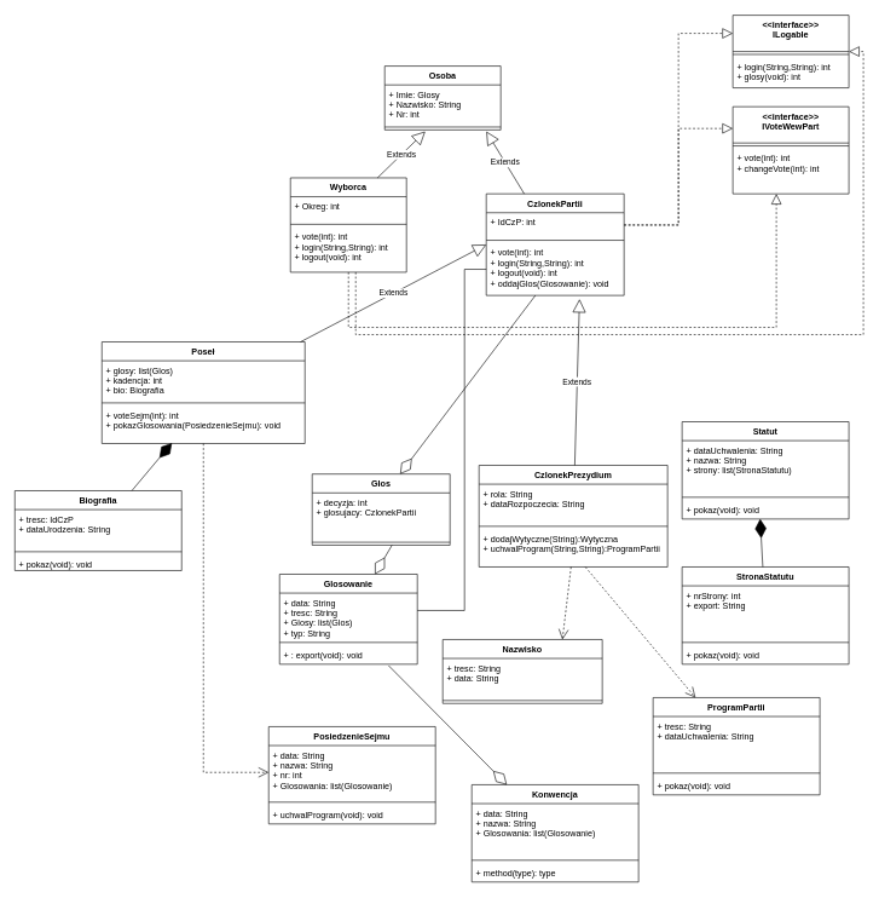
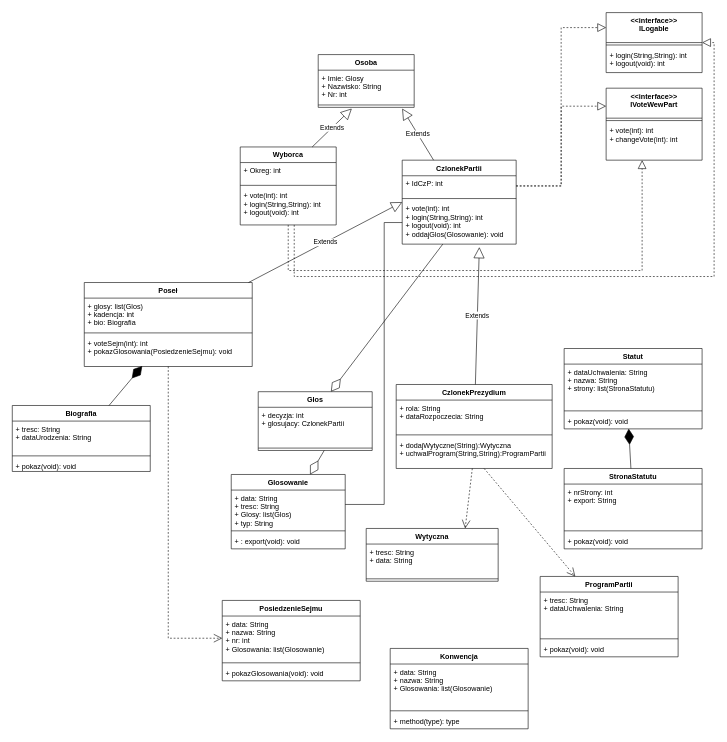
  <mxCell id="0" />
  <mxCell id="1" parent="0" />
  <mxCell id="2" value="CzlonekPartii" style="swimlane;fontStyle=1;align=center;verticalAlign=top;childLayout=stackLayout;horizontal=1;startSize=26;horizontalStack=0;resizeParent=1;resizeParentMax=0;resizeLast=0;collapsible=1;marginBottom=0;" vertex="1" parent="1"><mxGeometry x="670" y="266" width="190" height="140" as="geometry" /></mxCell>
  <mxCell id="3" value="+ IdCzP: int" style="text;strokeColor=none;fillColor=none;align=left;verticalAlign=top;spacingLeft=4;spacingRight=4;overflow=hidden;rotatable=0;points=[[0,0.5],[1,0.5]];portConstraint=eastwest;" vertex="1" parent="2"><mxGeometry y="26" width="190" height="34" as="geometry" /></mxCell>
  <mxCell id="4" value="" style="line;strokeWidth=1;fillColor=none;align=left;verticalAlign=middle;spacingTop=-1;spacingLeft=3;spacingRight=3;rotatable=0;labelPosition=right;points=[];portConstraint=eastwest;" vertex="1" parent="2"><mxGeometry y="60" width="190" height="8" as="geometry" /></mxCell>
  <mxCell id="5" value="+ vote(int): int&#10;+ login(String,String): int&#10;+ logout(void): int&#10;+ oddajGlos(Glosowanie): void" style="text;strokeColor=none;fillColor=none;align=left;verticalAlign=top;spacingLeft=4;spacingRight=4;overflow=hidden;rotatable=0;points=[[0,0.5],[1,0.5]];portConstraint=eastwest;" vertex="1" parent="2"><mxGeometry y="68" width="190" height="72" as="geometry" /></mxCell>
  <mxCell id="6" value="&lt;&lt;interface&gt;&gt;&#10;ILogable" style="swimlane;fontStyle=1;align=center;verticalAlign=top;childLayout=stackLayout;horizontal=1;startSize=50;horizontalStack=0;resizeParent=1;resizeParentMax=0;resizeLast=0;collapsible=1;marginBottom=0;" vertex="1" parent="1"><mxGeometry x="1010" y="20" width="160" height="100" as="geometry" /></mxCell>
  <mxCell id="7" value="" style="line;strokeWidth=1;fillColor=none;align=left;verticalAlign=middle;spacingTop=-1;spacingLeft=3;spacingRight=3;rotatable=0;labelPosition=right;points=[];portConstraint=eastwest;" vertex="1" parent="6"><mxGeometry y="50" width="160" height="8" as="geometry" /></mxCell>
- <mxCell id="8" value="+ login(String,String): int&#10;+ glosy(void): int" style="text;strokeColor=none;fillColor=none;align=left;verticalAlign=top;spacingLeft=4;spacingRight=4;overflow=hidden;rotatable=0;points=[[0,0.5],[1,0.5]];portConstraint=eastwest;" vertex="1" parent="6"><mxGeometry y="58" width="160" height="42" as="geometry" /></mxCell>
+ <mxCell id="8" value="+ login(String,String): int&#10;+ logout(void): int" style="text;strokeColor=none;fillColor=none;align=left;verticalAlign=top;spacingLeft=4;spacingRight=4;overflow=hidden;rotatable=0;points=[[0,0.5],[1,0.5]];portConstraint=eastwest;" vertex="1" parent="6"><mxGeometry y="58" width="160" height="42" as="geometry" /></mxCell>
  <mxCell id="9" value="&lt;&lt;interface&gt;&gt;&#10;IVoteWewPart" style="swimlane;fontStyle=1;align=center;verticalAlign=top;childLayout=stackLayout;horizontal=1;startSize=50;horizontalStack=0;resizeParent=1;resizeParentMax=0;resizeLast=0;collapsible=1;marginBottom=0;" vertex="1" parent="1"><mxGeometry x="1010" y="146" width="160" height="120" as="geometry" /></mxCell>
  <mxCell id="10" value="" style="line;strokeWidth=1;fillColor=none;align=left;verticalAlign=middle;spacingTop=-1;spacingLeft=3;spacingRight=3;rotatable=0;labelPosition=right;points=[];portConstraint=eastwest;" vertex="1" parent="9"><mxGeometry y="50" width="160" height="8" as="geometry" /></mxCell>
  <mxCell id="11" value="+ vote(int): int&#10;+ changeVote(int): int" style="text;strokeColor=none;fillColor=none;align=left;verticalAlign=top;spacingLeft=4;spacingRight=4;overflow=hidden;rotatable=0;points=[[0,0.5],[1,0.5]];portConstraint=eastwest;" vertex="1" parent="9"><mxGeometry y="58" width="160" height="62" as="geometry" /></mxCell>
  <mxCell id="12" value="Wyborca" style="swimlane;fontStyle=1;align=center;verticalAlign=top;childLayout=stackLayout;horizontal=1;startSize=26;horizontalStack=0;resizeParent=1;resizeParentMax=0;resizeLast=0;collapsible=1;marginBottom=0;" vertex="1" parent="1"><mxGeometry x="400" y="244" width="160" height="130" as="geometry" /></mxCell>
  <mxCell id="13" value="+ Okreg: int" style="text;strokeColor=none;fillColor=none;align=left;verticalAlign=top;spacingLeft=4;spacingRight=4;overflow=hidden;rotatable=0;points=[[0,0.5],[1,0.5]];portConstraint=eastwest;" vertex="1" parent="12"><mxGeometry y="26" width="160" height="34" as="geometry" /></mxCell>
  <mxCell id="14" value="" style="line;strokeWidth=1;fillColor=none;align=left;verticalAlign=middle;spacingTop=-1;spacingLeft=3;spacingRight=3;rotatable=0;labelPosition=right;points=[];portConstraint=eastwest;" vertex="1" parent="12"><mxGeometry y="60" width="160" height="8" as="geometry" /></mxCell>
  <mxCell id="15" value="+ vote(int): int&#10;+ login(String,String): int&#10;+ logout(void): int" style="text;strokeColor=none;fillColor=none;align=left;verticalAlign=top;spacingLeft=4;spacingRight=4;overflow=hidden;rotatable=0;points=[[0,0.5],[1,0.5]];portConstraint=eastwest;" vertex="1" parent="12"><mxGeometry y="68" width="160" height="62" as="geometry" /></mxCell>
  <mxCell id="16" value="Osoba" style="swimlane;fontStyle=1;align=center;verticalAlign=top;childLayout=stackLayout;horizontal=1;startSize=26;horizontalStack=0;resizeParent=1;resizeParentMax=0;resizeLast=0;collapsible=1;marginBottom=0;" vertex="1" parent="1"><mxGeometry x="530" y="90" width="160" height="88" as="geometry" /></mxCell>
  <mxCell id="17" value="+ Imie: Glosy&#10;+ Nazwisko: String&#10;+ Nr: int" style="text;strokeColor=none;fillColor=none;align=left;verticalAlign=top;spacingLeft=4;spacingRight=4;overflow=hidden;rotatable=0;points=[[0,0.5],[1,0.5]];portConstraint=eastwest;" vertex="1" parent="16"><mxGeometry y="26" width="160" height="54" as="geometry" /></mxCell>
  <mxCell id="18" value="" style="line;strokeWidth=1;fillColor=none;align=left;verticalAlign=middle;spacingTop=-1;spacingLeft=3;spacingRight=3;rotatable=0;labelPosition=right;points=[];portConstraint=eastwest;" vertex="1" parent="16"><mxGeometry y="80" width="160" height="8" as="geometry" /></mxCell>
  <mxCell id="19" value="" style="endArrow=block;dashed=1;endFill=0;endSize=12;html=1;rounded=0;edgeStyle=orthogonalEdgeStyle;entryX=0;entryY=0.25;entryDx=0;entryDy=0;" edge="1" parent="1" source="3" target="6"><mxGeometry width="160" relative="1" as="geometry"><mxPoint x="640" y="370" as="sourcePoint" /><mxPoint x="940" y="330" as="targetPoint" /></mxGeometry></mxCell>
  <mxCell id="20" value="" style="endArrow=block;dashed=1;endFill=0;endSize=12;html=1;rounded=0;edgeStyle=orthogonalEdgeStyle;entryX=0;entryY=0.25;entryDx=0;entryDy=0;" edge="1" parent="1" source="3" target="9"><mxGeometry width="160" relative="1" as="geometry"><mxPoint x="640" y="370" as="sourcePoint" /><mxPoint x="800" y="370" as="targetPoint" /></mxGeometry></mxCell>
  <mxCell id="21" value="" style="endArrow=block;dashed=1;endFill=0;endSize=12;html=1;rounded=0;edgeStyle=orthogonalEdgeStyle;" edge="1" parent="1" source="15" target="11"><mxGeometry width="160" relative="1" as="geometry"><mxPoint x="840" y="319" as="sourcePoint" /><mxPoint x="1070" y="280" as="targetPoint" /><Array as="points"><mxPoint x="480" y="450" /><mxPoint x="1070" y="450" /></Array></mxGeometry></mxCell>
  <mxCell id="22" value="" style="endArrow=block;dashed=1;endFill=0;endSize=12;html=1;rounded=0;edgeStyle=orthogonalEdgeStyle;" edge="1" parent="1" source="15" target="6"><mxGeometry width="160" relative="1" as="geometry"><mxPoint x="490" y="384" as="sourcePoint" /><mxPoint x="1190" y="70" as="targetPoint" /><Array as="points"><mxPoint x="490" y="460" /><mxPoint x="1190" y="460" /><mxPoint x="1190" y="70" /></Array></mxGeometry></mxCell>
  <mxCell id="23" value="Extends" style="endArrow=block;endSize=16;endFill=0;html=1;rounded=0;exitX=0.75;exitY=0;exitDx=0;exitDy=0;" edge="1" parent="1" source="12"><mxGeometry width="160" relative="1" as="geometry"><mxPoint x="640" y="370" as="sourcePoint" /><mxPoint x="586" y="180" as="targetPoint" /></mxGeometry></mxCell>
  <mxCell id="24" value="Extends" style="endArrow=block;endSize=16;endFill=0;html=1;rounded=0;" edge="1" parent="1" source="2"><mxGeometry width="160" relative="1" as="geometry"><mxPoint x="530" y="254" as="sourcePoint" /><mxPoint x="670" y="180" as="targetPoint" /></mxGeometry></mxCell>
  <mxCell id="25" value="Poseł" style="swimlane;fontStyle=1;align=center;verticalAlign=top;childLayout=stackLayout;horizontal=1;startSize=26;horizontalStack=0;resizeParent=1;resizeParentMax=0;resizeLast=0;collapsible=1;marginBottom=0;" vertex="1" parent="1"><mxGeometry x="140" y="470" width="280" height="140" as="geometry" /></mxCell>
  <mxCell id="26" value="+ glosy: list(Glos)&#10;+ kadencja: int&#10;+ bio: Biografia" style="text;strokeColor=none;fillColor=none;align=left;verticalAlign=top;spacingLeft=4;spacingRight=4;overflow=hidden;rotatable=0;points=[[0,0.5],[1,0.5]];portConstraint=eastwest;" vertex="1" parent="25"><mxGeometry y="26" width="280" height="54" as="geometry" /></mxCell>
  <mxCell id="27" value="" style="line;strokeWidth=1;fillColor=none;align=left;verticalAlign=middle;spacingTop=-1;spacingLeft=3;spacingRight=3;rotatable=0;labelPosition=right;points=[];portConstraint=eastwest;" vertex="1" parent="25"><mxGeometry y="80" width="280" height="8" as="geometry" /></mxCell>
  <mxCell id="28" value="+ voteSejm(int): int&#10;+ pokazGlosowania(PosiedzenieSejmu): void" style="text;strokeColor=none;fillColor=none;align=left;verticalAlign=top;spacingLeft=4;spacingRight=4;overflow=hidden;rotatable=0;points=[[0,0.5],[1,0.5]];portConstraint=eastwest;" vertex="1" parent="25"><mxGeometry y="88" width="280" height="52" as="geometry" /></mxCell>
  <mxCell id="29" value="Konwencja" style="swimlane;fontStyle=1;align=center;verticalAlign=top;childLayout=stackLayout;horizontal=1;startSize=26;horizontalStack=0;resizeParent=1;resizeParentMax=0;resizeLast=0;collapsible=1;marginBottom=0;" vertex="1" parent="1"><mxGeometry x="650" y="1080" width="230" height="134" as="geometry" /></mxCell>
  <mxCell id="30" value="+ data: String&#10;+ nazwa: String&#10;+ Glosowania: list(Glosowanie)&#10;" style="text;strokeColor=none;fillColor=none;align=left;verticalAlign=top;spacingLeft=4;spacingRight=4;overflow=hidden;rotatable=0;points=[[0,0.5],[1,0.5]];portConstraint=eastwest;" vertex="1" parent="29"><mxGeometry y="26" width="230" height="74" as="geometry" /></mxCell>
  <mxCell id="31" value="" style="line;strokeWidth=1;fillColor=none;align=left;verticalAlign=middle;spacingTop=-1;spacingLeft=3;spacingRight=3;rotatable=0;labelPosition=right;points=[];portConstraint=eastwest;" vertex="1" parent="29"><mxGeometry y="100" width="230" height="8" as="geometry" /></mxCell>
  <mxCell id="32" value="+ method(type): type" style="text;strokeColor=none;fillColor=none;align=left;verticalAlign=top;spacingLeft=4;spacingRight=4;overflow=hidden;rotatable=0;points=[[0,0.5],[1,0.5]];portConstraint=eastwest;" vertex="1" parent="29"><mxGeometry y="108" width="230" height="26" as="geometry" /></mxCell>
  <mxCell id="33" value="Glos" style="swimlane;fontStyle=1;align=center;verticalAlign=top;childLayout=stackLayout;horizontal=1;startSize=26;horizontalStack=0;resizeParent=1;resizeParentMax=0;resizeLast=0;collapsible=1;marginBottom=0;" vertex="1" parent="1"><mxGeometry x="430" y="652" width="190" height="98" as="geometry" /></mxCell>
  <mxCell id="34" value="+ decyzja: int&#10;+ glosujacy: CzlonekPartii" style="text;strokeColor=none;fillColor=none;align=left;verticalAlign=top;spacingLeft=4;spacingRight=4;overflow=hidden;rotatable=0;points=[[0,0.5],[1,0.5]];portConstraint=eastwest;" vertex="1" parent="33"><mxGeometry y="26" width="190" height="64" as="geometry" /></mxCell>
  <mxCell id="35" value="" style="line;strokeWidth=1;fillColor=none;align=left;verticalAlign=middle;spacingTop=-1;spacingLeft=3;spacingRight=3;rotatable=0;labelPosition=right;points=[];portConstraint=eastwest;" vertex="1" parent="33"><mxGeometry y="90" width="190" height="8" as="geometry" /></mxCell>
  <mxCell id="36" value="Extends" style="endArrow=block;endSize=16;endFill=0;html=1;rounded=0;" edge="1" parent="1" source="25"><mxGeometry width="160" relative="1" as="geometry"><mxPoint x="530" y="254" as="sourcePoint" /><mxPoint x="670" y="336" as="targetPoint" /></mxGeometry></mxCell>
  <mxCell id="37" value="Glosowanie" style="swimlane;fontStyle=1;align=center;verticalAlign=top;childLayout=stackLayout;horizontal=1;startSize=26;horizontalStack=0;resizeParent=1;resizeParentMax=0;resizeLast=0;collapsible=1;marginBottom=0;" vertex="1" parent="1"><mxGeometry x="385" y="790" width="190" height="124" as="geometry" /></mxCell>
  <mxCell id="38" value="+ data: String&#10;+ tresc: String&#10;+ Glosy: list(Glos)&#10;+ typ: String" style="text;strokeColor=none;fillColor=none;align=left;verticalAlign=top;spacingLeft=4;spacingRight=4;overflow=hidden;rotatable=0;points=[[0,0.5],[1,0.5]];portConstraint=eastwest;" vertex="1" parent="37"><mxGeometry y="26" width="190" height="64" as="geometry" /></mxCell>
  <mxCell id="39" value="" style="line;strokeWidth=1;fillColor=none;align=left;verticalAlign=middle;spacingTop=-1;spacingLeft=3;spacingRight=3;rotatable=0;labelPosition=right;points=[];portConstraint=eastwest;" vertex="1" parent="37"><mxGeometry y="90" width="190" height="8" as="geometry" /></mxCell>
  <mxCell id="40" value="+ : export(void): void" style="text;strokeColor=none;fillColor=none;align=left;verticalAlign=top;spacingLeft=4;spacingRight=4;overflow=hidden;rotatable=0;points=[[0,0.5],[1,0.5]];portConstraint=eastwest;" vertex="1" parent="37"><mxGeometry y="98" width="190" height="26" as="geometry" /></mxCell>
  <mxCell id="41" value="" style="endArrow=diamondThin;endFill=0;endSize=24;html=1;rounded=0;" edge="1" parent="1" target="37"><mxGeometry width="160" relative="1" as="geometry"><mxPoint x="540" y="750" as="sourcePoint" /><mxPoint x="500" y="810" as="targetPoint" /></mxGeometry></mxCell>
  <mxCell id="42" value="PosiedzenieSejmu" style="swimlane;fontStyle=1;align=center;verticalAlign=top;childLayout=stackLayout;horizontal=1;startSize=26;horizontalStack=0;resizeParent=1;resizeParentMax=0;resizeLast=0;collapsible=1;marginBottom=0;" vertex="1" parent="1"><mxGeometry x="370" y="1000" width="230" height="134" as="geometry" /></mxCell>
  <mxCell id="43" value="+ data: String&#10;+ nazwa: String&#10;+ nr: int&#10;+ Glosowania: list(Glosowanie)&#10;" style="text;strokeColor=none;fillColor=none;align=left;verticalAlign=top;spacingLeft=4;spacingRight=4;overflow=hidden;rotatable=0;points=[[0,0.5],[1,0.5]];portConstraint=eastwest;" vertex="1" parent="42"><mxGeometry y="26" width="230" height="74" as="geometry" /></mxCell>
  <mxCell id="44" value="" style="line;strokeWidth=1;fillColor=none;align=left;verticalAlign=middle;spacingTop=-1;spacingLeft=3;spacingRight=3;rotatable=0;labelPosition=right;points=[];portConstraint=eastwest;" vertex="1" parent="42"><mxGeometry y="100" width="230" height="8" as="geometry" /></mxCell>
- <mxCell id="45" value="+ uchwalProgram(void): void" style="text;strokeColor=none;fillColor=none;align=left;verticalAlign=top;spacingLeft=4;spacingRight=4;overflow=hidden;rotatable=0;points=[[0,0.5],[1,0.5]];portConstraint=eastwest;" vertex="1" parent="42"><mxGeometry y="108" width="230" height="26" as="geometry" /></mxCell>
+ <mxCell id="45" value="+ pokazGlosowania(void): void" style="text;strokeColor=none;fillColor=none;align=left;verticalAlign=top;spacingLeft=4;spacingRight=4;overflow=hidden;rotatable=0;points=[[0,0.5],[1,0.5]];portConstraint=eastwest;" vertex="1" parent="42"><mxGeometry y="108" width="230" height="26" as="geometry" /></mxCell>
  <mxCell id="46" value="" style="endArrow=open;endSize=12;dashed=1;html=1;rounded=0;edgeStyle=orthogonalEdgeStyle;" edge="1" parent="1" source="28" target="43"><mxGeometry x="-0.043" y="20" width="160" relative="1" as="geometry"><mxPoint x="640" y="730" as="sourcePoint" /><mxPoint x="800" y="730" as="targetPoint" /><Array as="points"><mxPoint x="280" y="1063" /></Array><mxPoint as="offset" /></mxGeometry></mxCell>
- <mxCell id="47" value="" style="endArrow=diamondThin;endFill=0;endSize=24;html=1;rounded=0;exitX=0.791;exitY=1.07;exitDx=0;exitDy=0;exitPerimeter=0;" edge="1" parent="1" source="40" target="29"><mxGeometry width="160" relative="1" as="geometry"><mxPoint x="562.5" y="827" as="sourcePoint" /><mxPoint x="770" y="805.124" as="targetPoint" /></mxGeometry></mxCell>
  <mxCell id="48" value="" style="endArrow=diamondThin;endFill=0;endSize=24;html=1;rounded=0;entryX=0.638;entryY=-0.001;entryDx=0;entryDy=0;entryPerimeter=0;" edge="1" parent="1" source="5" target="33"><mxGeometry width="160" relative="1" as="geometry"><mxPoint x="570" y="510" as="sourcePoint" /><mxPoint x="531.822" y="827" as="targetPoint" /></mxGeometry></mxCell>
  <mxCell id="49" value="" style="endArrow=none;html=1;rounded=0;edgeStyle=orthogonalEdgeStyle;" edge="1" parent="1" source="38" target="5"><mxGeometry relative="1" as="geometry"><mxPoint x="557" y="830" as="sourcePoint" /><mxPoint x="790" y="500" as="targetPoint" /><Array as="points"><mxPoint x="640" y="840" /><mxPoint x="640" y="370" /></Array></mxGeometry></mxCell>
  <mxCell id="50" value="Statut" style="swimlane;fontStyle=1;align=center;verticalAlign=top;childLayout=stackLayout;horizontal=1;startSize=26;horizontalStack=0;resizeParent=1;resizeParentMax=0;resizeLast=0;collapsible=1;marginBottom=0;" vertex="1" parent="1"><mxGeometry x="940" y="580" width="230" height="134" as="geometry" /></mxCell>
  <mxCell id="51" value="+ dataUchwalenia: String&#10;+ nazwa: String&#10;+ strony: list(StronaStatutu)&#10;" style="text;strokeColor=none;fillColor=none;align=left;verticalAlign=top;spacingLeft=4;spacingRight=4;overflow=hidden;rotatable=0;points=[[0,0.5],[1,0.5]];portConstraint=eastwest;" vertex="1" parent="50"><mxGeometry y="26" width="230" height="74" as="geometry" /></mxCell>
  <mxCell id="52" value="" style="line;strokeWidth=1;fillColor=none;align=left;verticalAlign=middle;spacingTop=-1;spacingLeft=3;spacingRight=3;rotatable=0;labelPosition=right;points=[];portConstraint=eastwest;" vertex="1" parent="50"><mxGeometry y="100" width="230" height="8" as="geometry" /></mxCell>
  <mxCell id="53" value="+ pokaz(void): void" style="text;strokeColor=none;fillColor=none;align=left;verticalAlign=top;spacingLeft=4;spacingRight=4;overflow=hidden;rotatable=0;points=[[0,0.5],[1,0.5]];portConstraint=eastwest;" vertex="1" parent="50"><mxGeometry y="108" width="230" height="26" as="geometry" /></mxCell>
  <mxCell id="54" value="StronaStatutu" style="swimlane;fontStyle=1;align=center;verticalAlign=top;childLayout=stackLayout;horizontal=1;startSize=26;horizontalStack=0;resizeParent=1;resizeParentMax=0;resizeLast=0;collapsible=1;marginBottom=0;" vertex="1" parent="1"><mxGeometry x="940" y="780" width="230" height="134" as="geometry" /></mxCell>
  <mxCell id="55" value="+ nrStrony: int&#10;+ export: String" style="text;strokeColor=none;fillColor=none;align=left;verticalAlign=top;spacingLeft=4;spacingRight=4;overflow=hidden;rotatable=0;points=[[0,0.5],[1,0.5]];portConstraint=eastwest;" vertex="1" parent="54"><mxGeometry y="26" width="230" height="74" as="geometry" /></mxCell>
  <mxCell id="56" value="" style="line;strokeWidth=1;fillColor=none;align=left;verticalAlign=middle;spacingTop=-1;spacingLeft=3;spacingRight=3;rotatable=0;labelPosition=right;points=[];portConstraint=eastwest;" vertex="1" parent="54"><mxGeometry y="100" width="230" height="8" as="geometry" /></mxCell>
  <mxCell id="57" value="+ pokaz(void): void" style="text;strokeColor=none;fillColor=none;align=left;verticalAlign=top;spacingLeft=4;spacingRight=4;overflow=hidden;rotatable=0;points=[[0,0.5],[1,0.5]];portConstraint=eastwest;" vertex="1" parent="54"><mxGeometry y="108" width="230" height="26" as="geometry" /></mxCell>
  <mxCell id="58" value="" style="endArrow=diamondThin;endFill=1;endSize=24;html=1;rounded=0;entryX=0.468;entryY=0.99;entryDx=0;entryDy=0;entryPerimeter=0;" edge="1" parent="1" source="54" target="53"><mxGeometry width="160" relative="1" as="geometry"><mxPoint x="630" y="870" as="sourcePoint" /><mxPoint x="790" y="870" as="targetPoint" /></mxGeometry></mxCell>
  <mxCell id="59" value="CzlonekPrezydium" style="swimlane;fontStyle=1;align=center;verticalAlign=top;childLayout=stackLayout;horizontal=1;startSize=26;horizontalStack=0;resizeParent=1;resizeParentMax=0;resizeLast=0;collapsible=1;marginBottom=0;" vertex="1" parent="1"><mxGeometry x="660" y="640" width="260" height="140" as="geometry" /></mxCell>
  <mxCell id="60" value="+ rola: String&#10;+ dataRozpoczecia: String" style="text;strokeColor=none;fillColor=none;align=left;verticalAlign=top;spacingLeft=4;spacingRight=4;overflow=hidden;rotatable=0;points=[[0,0.5],[1,0.5]];portConstraint=eastwest;" vertex="1" parent="59"><mxGeometry y="26" width="260" height="54" as="geometry" /></mxCell>
  <mxCell id="61" value="" style="line;strokeWidth=1;fillColor=none;align=left;verticalAlign=middle;spacingTop=-1;spacingLeft=3;spacingRight=3;rotatable=0;labelPosition=right;points=[];portConstraint=eastwest;" vertex="1" parent="59"><mxGeometry y="80" width="260" height="8" as="geometry" /></mxCell>
  <mxCell id="62" value="+ dodajWytyczne(String):Wytyczna&#10;+ uchwalProgram(String,String):ProgramPartii" style="text;strokeColor=none;fillColor=none;align=left;verticalAlign=top;spacingLeft=4;spacingRight=4;overflow=hidden;rotatable=0;points=[[0,0.5],[1,0.5]];portConstraint=eastwest;" vertex="1" parent="59"><mxGeometry y="88" width="260" height="52" as="geometry" /></mxCell>
- <mxCell id="63" value="Nazwisko" style="swimlane;fontStyle=1;align=center;verticalAlign=top;childLayout=stackLayout;horizontal=1;startSize=26;horizontalStack=0;resizeParent=1;resizeParentMax=0;resizeLast=0;collapsible=1;marginBottom=0;" vertex="1" parent="1"><mxGeometry x="610" y="880" width="220" height="88" as="geometry" /></mxCell>
+ <mxCell id="63" value="Wytyczna" style="swimlane;fontStyle=1;align=center;verticalAlign=top;childLayout=stackLayout;horizontal=1;startSize=26;horizontalStack=0;resizeParent=1;resizeParentMax=0;resizeLast=0;collapsible=1;marginBottom=0;" vertex="1" parent="1"><mxGeometry x="610" y="880" width="220" height="88" as="geometry" /></mxCell>
  <mxCell id="64" value="+ tresc: String&#10;+ data: String" style="text;strokeColor=none;fillColor=none;align=left;verticalAlign=top;spacingLeft=4;spacingRight=4;overflow=hidden;rotatable=0;points=[[0,0.5],[1,0.5]];portConstraint=eastwest;" vertex="1" parent="63"><mxGeometry y="26" width="220" height="54" as="geometry" /></mxCell>
  <mxCell id="65" value="" style="line;strokeWidth=1;fillColor=none;align=left;verticalAlign=middle;spacingTop=-1;spacingLeft=3;spacingRight=3;rotatable=0;labelPosition=right;points=[];portConstraint=eastwest;" vertex="1" parent="63"><mxGeometry y="80" width="220" height="8" as="geometry" /></mxCell>
  <mxCell id="66" value="Extends" style="endArrow=block;endSize=16;endFill=0;html=1;rounded=0;entryX=0.677;entryY=1.069;entryDx=0;entryDy=0;entryPerimeter=0;" edge="1" parent="1" source="59" target="5"><mxGeometry width="160" relative="1" as="geometry"><mxPoint x="430" y="500.928" as="sourcePoint" /><mxPoint x="680" y="413.299" as="targetPoint" /></mxGeometry></mxCell>
  <mxCell id="67" value="Biografia" style="swimlane;fontStyle=1;align=center;verticalAlign=top;childLayout=stackLayout;horizontal=1;startSize=26;horizontalStack=0;resizeParent=1;resizeParentMax=0;resizeLast=0;collapsible=1;marginBottom=0;" vertex="1" parent="1"><mxGeometry x="20" y="675" width="230" height="110" as="geometry" /></mxCell>
- <mxCell id="68" value="+ tresc: IdCzP&#10;+ dataUrodzenia: String" style="text;strokeColor=none;fillColor=none;align=left;verticalAlign=top;spacingLeft=4;spacingRight=4;overflow=hidden;rotatable=0;points=[[0,0.5],[1,0.5]];portConstraint=eastwest;" vertex="1" parent="67"><mxGeometry y="26" width="230" height="54" as="geometry" /></mxCell>
+ <mxCell id="68" value="+ tresc: String&#10;+ dataUrodzenia: String" style="text;strokeColor=none;fillColor=none;align=left;verticalAlign=top;spacingLeft=4;spacingRight=4;overflow=hidden;rotatable=0;points=[[0,0.5],[1,0.5]];portConstraint=eastwest;" vertex="1" parent="67"><mxGeometry y="26" width="230" height="54" as="geometry" /></mxCell>
  <mxCell id="69" value="" style="line;strokeWidth=1;fillColor=none;align=left;verticalAlign=middle;spacingTop=-1;spacingLeft=3;spacingRight=3;rotatable=0;labelPosition=right;points=[];portConstraint=eastwest;" vertex="1" parent="67"><mxGeometry y="80" width="230" height="8" as="geometry" /></mxCell>
  <mxCell id="70" value="+ pokaz(void): void" style="text;strokeColor=none;fillColor=none;align=left;verticalAlign=top;spacingLeft=4;spacingRight=4;overflow=hidden;rotatable=0;points=[[0,0.5],[1,0.5]];portConstraint=eastwest;" vertex="1" parent="67"><mxGeometry y="88" width="230" height="22" as="geometry" /></mxCell>
  <mxCell id="71" value="" style="endArrow=diamondThin;endFill=1;endSize=24;html=1;rounded=0;entryX=0.345;entryY=0.984;entryDx=0;entryDy=0;entryPerimeter=0;" edge="1" parent="1" source="67" target="28"><mxGeometry width="160" relative="1" as="geometry"><mxPoint x="1061.3" y="790" as="sourcePoint" /><mxPoint x="1057.64" y="723.74" as="targetPoint" /></mxGeometry></mxCell>
  <mxCell id="72" value="ProgramPartii" style="swimlane;fontStyle=1;align=center;verticalAlign=top;childLayout=stackLayout;horizontal=1;startSize=26;horizontalStack=0;resizeParent=1;resizeParentMax=0;resizeLast=0;collapsible=1;marginBottom=0;" vertex="1" parent="1"><mxGeometry x="900" y="960" width="230" height="134" as="geometry" /></mxCell>
  <mxCell id="73" value="+ tresc: String&#10;+ dataUchwalenia: String" style="text;strokeColor=none;fillColor=none;align=left;verticalAlign=top;spacingLeft=4;spacingRight=4;overflow=hidden;rotatable=0;points=[[0,0.5],[1,0.5]];portConstraint=eastwest;" vertex="1" parent="72"><mxGeometry y="26" width="230" height="74" as="geometry" /></mxCell>
  <mxCell id="74" value="" style="line;strokeWidth=1;fillColor=none;align=left;verticalAlign=middle;spacingTop=-1;spacingLeft=3;spacingRight=3;rotatable=0;labelPosition=right;points=[];portConstraint=eastwest;" vertex="1" parent="72"><mxGeometry y="100" width="230" height="8" as="geometry" /></mxCell>
  <mxCell id="75" value="+ pokaz(void): void" style="text;strokeColor=none;fillColor=none;align=left;verticalAlign=top;spacingLeft=4;spacingRight=4;overflow=hidden;rotatable=0;points=[[0,0.5],[1,0.5]];portConstraint=eastwest;" vertex="1" parent="72"><mxGeometry y="108" width="230" height="26" as="geometry" /></mxCell>
  <mxCell id="76" value="" style="endArrow=open;endSize=12;dashed=1;html=1;rounded=0;entryX=0.75;entryY=0;entryDx=0;entryDy=0;" edge="1" parent="1" source="62" target="63"><mxGeometry x="-0.043" y="20" width="160" relative="1" as="geometry"><mxPoint x="290" y="620" as="sourcePoint" /><mxPoint x="380" y="1073" as="targetPoint" /><mxPoint as="offset" /></mxGeometry></mxCell>
  <mxCell id="77" value="" style="endArrow=open;endSize=12;dashed=1;html=1;rounded=0;exitX=0.564;exitY=1.002;exitDx=0;exitDy=0;exitPerimeter=0;" edge="1" parent="1" source="62" target="72"><mxGeometry x="-0.043" y="20" width="160" relative="1" as="geometry"><mxPoint x="796.905" y="790" as="sourcePoint" /><mxPoint x="785" y="890" as="targetPoint" /><mxPoint as="offset" /></mxGeometry></mxCell>
